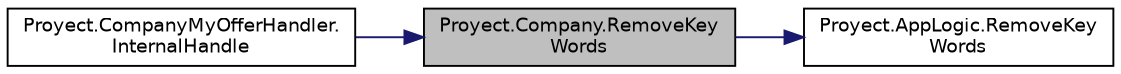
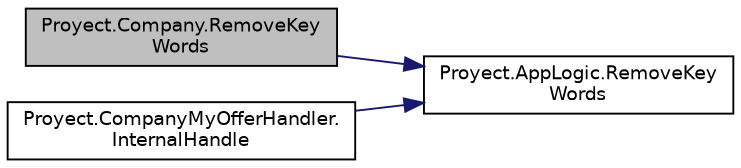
  digraph {
    rankdir=RL
    node [color=black fillcolor=white fontname=Helvetica fontsize=10 shape=record style=filled]
    edge [color=midnightblue dir=back fontname=Helvetica fontsize=10 labelfontname=Helvetica labelfontsize=10 style=solid]
    n1 [fillcolor=grey75 fontcolor=black height=0.2 label="Proyect.Company.RemoveKey\lWords" width=0.4]
    n2 [height=0.2 label="Proyect.AppLogic.RemoveKey\lWords" width=0.4]
    n3 [height=0.2 label="Proyect.CompanyMyOfferHandler.\lInternalHandle" width=0.4]
    n2 -> n1
-   n1 -> n3
+   n2 -> n3
  }
